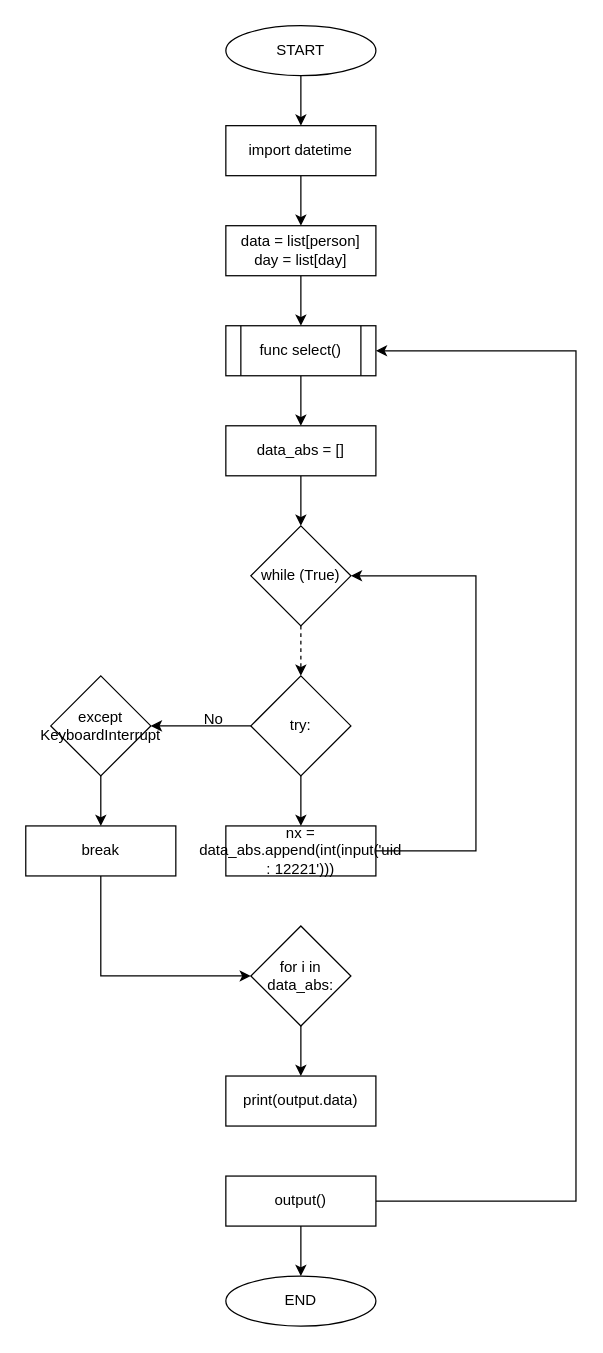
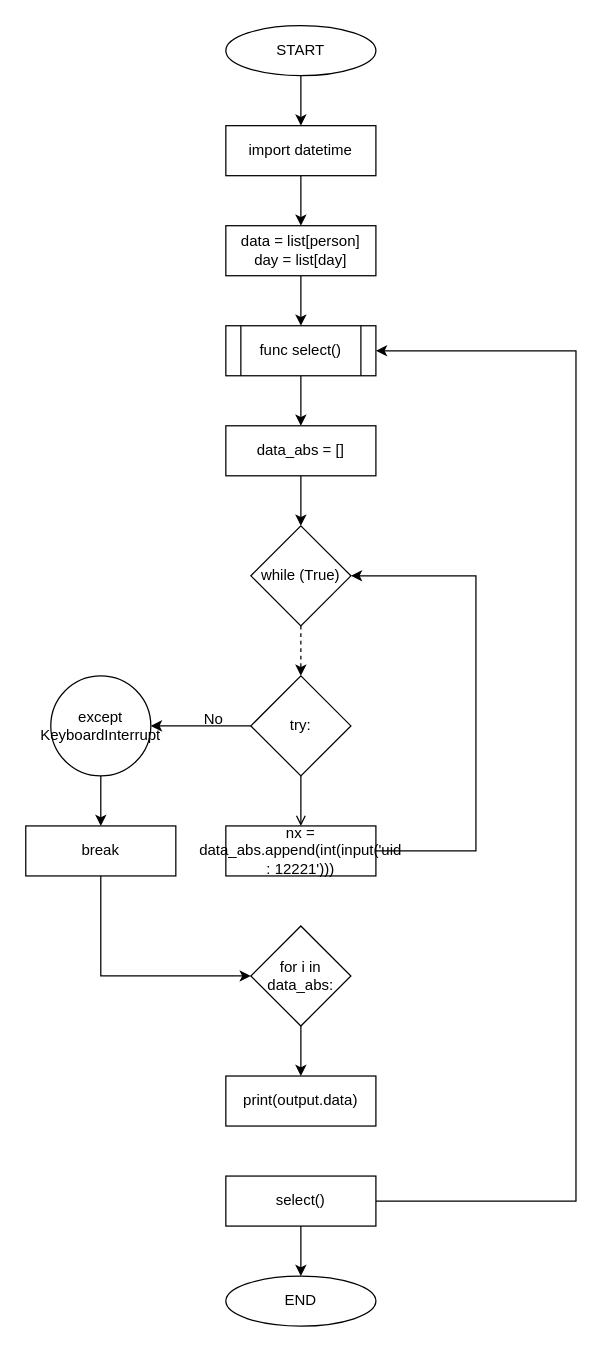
  <mxCell id="0" />
  <mxCell id="1" parent="0" />
  <mxCell id="2" style="edgeStyle=orthogonalEdgeStyle;rounded=0;orthogonalLoop=1;jettySize=auto;html=1;exitX=0.5;exitY=1;exitDx=0;exitDy=0;" edge="1" parent="1" source="3" target="5"><mxGeometry relative="1" as="geometry" /></mxCell>
  <mxCell id="3" value="START" style="ellipse;whiteSpace=wrap;html=1;" vertex="1" parent="1"><mxGeometry x="180" y="20" width="120" height="40" as="geometry" /></mxCell>
  <mxCell id="4" style="edgeStyle=orthogonalEdgeStyle;rounded=0;orthogonalLoop=1;jettySize=auto;html=1;exitX=0.5;exitY=1;exitDx=0;exitDy=0;entryX=0.5;entryY=0;entryDx=0;entryDy=0;" edge="1" parent="1" source="5" target="7"><mxGeometry relative="1" as="geometry" /></mxCell>
  <mxCell id="5" value="import datetime" style="rounded=0;whiteSpace=wrap;html=1;" vertex="1" parent="1"><mxGeometry x="180" y="100" width="120" height="40" as="geometry" /></mxCell>
  <mxCell id="6" style="edgeStyle=orthogonalEdgeStyle;rounded=0;orthogonalLoop=1;jettySize=auto;html=1;exitX=0.5;exitY=1;exitDx=0;exitDy=0;entryX=0.5;entryY=0;entryDx=0;entryDy=0;" edge="1" parent="1" source="7" target="9"><mxGeometry relative="1" as="geometry" /></mxCell>
  <mxCell id="7" value="&lt;div&gt;data = list[person]&lt;/div&gt;&lt;div&gt;day = list[day]&lt;br&gt;&lt;/div&gt;" style="rounded=0;whiteSpace=wrap;html=1;" vertex="1" parent="1"><mxGeometry x="180" y="180" width="120" height="40" as="geometry" /></mxCell>
  <mxCell id="8" style="edgeStyle=orthogonalEdgeStyle;rounded=0;orthogonalLoop=1;jettySize=auto;html=1;exitX=0.5;exitY=1;exitDx=0;exitDy=0;" edge="1" parent="1" source="9" target="24"><mxGeometry relative="1" as="geometry" /></mxCell>
  <mxCell id="9" value="func select()" style="shape=process;whiteSpace=wrap;html=1;backgroundOutline=1;" vertex="1" parent="1"><mxGeometry x="180" y="260" width="120" height="40" as="geometry" /></mxCell>
  <mxCell id="10" style="edgeStyle=orthogonalEdgeStyle;rounded=0;orthogonalLoop=1;jettySize=auto;html=1;exitX=0.5;exitY=1;exitDx=0;exitDy=0;" edge="1" parent="1" source="9" target="9"><mxGeometry relative="1" as="geometry" /></mxCell>
  <mxCell id="11" style="edgeStyle=orthogonalEdgeStyle;rounded=0;orthogonalLoop=1;jettySize=auto;html=1;exitX=0.5;exitY=1;exitDx=0;exitDy=0;entryX=0.5;entryY=0;entryDx=0;entryDy=0;dashed=1;" edge="1" parent="1" source="12" target="15"><mxGeometry relative="1" as="geometry" /></mxCell>
  <mxCell id="12" value="while (True)" style="rhombus;whiteSpace=wrap;html=1;" vertex="1" parent="1"><mxGeometry x="200" y="420" width="80" height="80" as="geometry" /></mxCell>
  <mxCell id="13" style="edgeStyle=orthogonalEdgeStyle;rounded=0;orthogonalLoop=1;jettySize=auto;html=1;exitX=0;exitY=0.5;exitDx=0;exitDy=0;entryX=1;entryY=0.5;entryDx=0;entryDy=0;" edge="1" parent="1" source="15" target="17"><mxGeometry relative="1" as="geometry" /></mxCell>
- <mxCell id="14" style="edgeStyle=orthogonalEdgeStyle;rounded=0;orthogonalLoop=1;jettySize=auto;html=1;exitX=0.5;exitY=1;exitDx=0;exitDy=0;entryX=0.5;entryY=0;entryDx=0;entryDy=0;" edge="1" parent="1" source="15" target="20"><mxGeometry relative="1" as="geometry" /></mxCell>
+ <mxCell id="14" style="edgeStyle=orthogonalEdgeStyle;rounded=0;orthogonalLoop=1;jettySize=auto;html=1;exitX=0.5;exitY=1;exitDx=0;exitDy=0;entryX=0.5;entryY=0;entryDx=0;entryDy=0;endArrow=open;" edge="1" parent="1" source="15" target="20"><mxGeometry relative="1" as="geometry" /></mxCell>
  <mxCell id="15" value="try:" style="rhombus;whiteSpace=wrap;html=1;" vertex="1" parent="1"><mxGeometry x="200" y="540" width="80" height="80" as="geometry" /></mxCell>
  <mxCell id="16" style="edgeStyle=orthogonalEdgeStyle;rounded=0;orthogonalLoop=1;jettySize=auto;html=1;exitX=0.5;exitY=1;exitDx=0;exitDy=0;entryX=0.5;entryY=0;entryDx=0;entryDy=0;" edge="1" parent="1" source="17" target="22"><mxGeometry relative="1" as="geometry" /></mxCell>
- <mxCell id="17" value="except KeyboardInterrupt" style="rhombus;whiteSpace=wrap;html=1;" vertex="1" parent="1"><mxGeometry x="40" y="540" width="80" height="80" as="geometry" /></mxCell>
+ <mxCell id="17" value="except KeyboardInterrupt" style="ellipse;whiteSpace=wrap;html=1;" vertex="1" parent="1"><mxGeometry x="40" y="540" width="80" height="80" as="geometry" /></mxCell>
  <mxCell id="18" value="No" style="text;html=1;align=center;verticalAlign=middle;resizable=0;points=[];autosize=1;strokeColor=none;fillColor=none;" vertex="1" parent="1"><mxGeometry x="150" y="560" width="40" height="30" as="geometry" /></mxCell>
  <mxCell id="19" style="edgeStyle=orthogonalEdgeStyle;rounded=0;orthogonalLoop=1;jettySize=auto;html=1;exitX=1;exitY=0.5;exitDx=0;exitDy=0;entryX=1;entryY=0.5;entryDx=0;entryDy=0;" edge="1" parent="1" source="20" target="12"><mxGeometry relative="1" as="geometry"><Array as="points"><mxPoint x="380" y="680" /><mxPoint x="380" y="460" /></Array></mxGeometry></mxCell>
  <mxCell id="20" value="nx = data_abs.append(int(input('uid : 12221')))" style="rounded=0;whiteSpace=wrap;html=1;" vertex="1" parent="1"><mxGeometry x="180" y="660" width="120" height="40" as="geometry" /></mxCell>
  <mxCell id="21" style="edgeStyle=orthogonalEdgeStyle;rounded=0;orthogonalLoop=1;jettySize=auto;html=1;exitX=0.5;exitY=1;exitDx=0;exitDy=0;entryX=0;entryY=0.5;entryDx=0;entryDy=0;" edge="1" parent="1" source="22" target="26"><mxGeometry relative="1" as="geometry" /></mxCell>
  <mxCell id="22" value="break" style="rounded=0;whiteSpace=wrap;html=1;" vertex="1" parent="1"><mxGeometry x="20" y="660" width="120" height="40" as="geometry" /></mxCell>
  <mxCell id="23" style="edgeStyle=orthogonalEdgeStyle;rounded=0;orthogonalLoop=1;jettySize=auto;html=1;exitX=0.5;exitY=1;exitDx=0;exitDy=0;entryX=0.5;entryY=0;entryDx=0;entryDy=0;" edge="1" parent="1" source="24" target="12"><mxGeometry relative="1" as="geometry" /></mxCell>
  <mxCell id="24" value="data_abs = []" style="rounded=0;whiteSpace=wrap;html=1;" vertex="1" parent="1"><mxGeometry x="180" y="340" width="120" height="40" as="geometry" /></mxCell>
  <mxCell id="25" style="edgeStyle=orthogonalEdgeStyle;rounded=0;orthogonalLoop=1;jettySize=auto;html=1;exitX=0.5;exitY=1;exitDx=0;exitDy=0;" edge="1" parent="1" source="26" target="27"><mxGeometry relative="1" as="geometry" /></mxCell>
  <mxCell id="26" value="for i in data_abs:" style="rhombus;whiteSpace=wrap;html=1;" vertex="1" parent="1"><mxGeometry x="200" y="740" width="80" height="80" as="geometry" /></mxCell>
  <mxCell id="27" value="print(output.data)" style="rounded=0;whiteSpace=wrap;html=1;" vertex="1" parent="1"><mxGeometry x="180" y="860" width="120" height="40" as="geometry" /></mxCell>
  <mxCell id="28" style="edgeStyle=orthogonalEdgeStyle;rounded=0;orthogonalLoop=1;jettySize=auto;html=1;exitX=1;exitY=0.5;exitDx=0;exitDy=0;entryX=1;entryY=0.5;entryDx=0;entryDy=0;" edge="1" parent="1" source="30" target="9"><mxGeometry relative="1" as="geometry"><Array as="points"><mxPoint x="460" y="960" /><mxPoint x="460" y="280" /></Array></mxGeometry></mxCell>
  <mxCell id="29" style="edgeStyle=orthogonalEdgeStyle;rounded=0;orthogonalLoop=1;jettySize=auto;html=1;exitX=0.5;exitY=1;exitDx=0;exitDy=0;entryX=0.5;entryY=0;entryDx=0;entryDy=0;" edge="1" parent="1" source="30" target="31"><mxGeometry relative="1" as="geometry" /></mxCell>
- <mxCell id="30" value="output()" style="rounded=0;whiteSpace=wrap;html=1;" vertex="1" parent="1"><mxGeometry x="180" y="940" width="120" height="40" as="geometry" /></mxCell>
+ <mxCell id="30" value="select()" style="rounded=0;whiteSpace=wrap;html=1;" vertex="1" parent="1"><mxGeometry x="180" y="940" width="120" height="40" as="geometry" /></mxCell>
  <mxCell id="31" value="END" style="ellipse;whiteSpace=wrap;html=1;" vertex="1" parent="1"><mxGeometry x="180" y="1020" width="120" height="40" as="geometry" /></mxCell>
